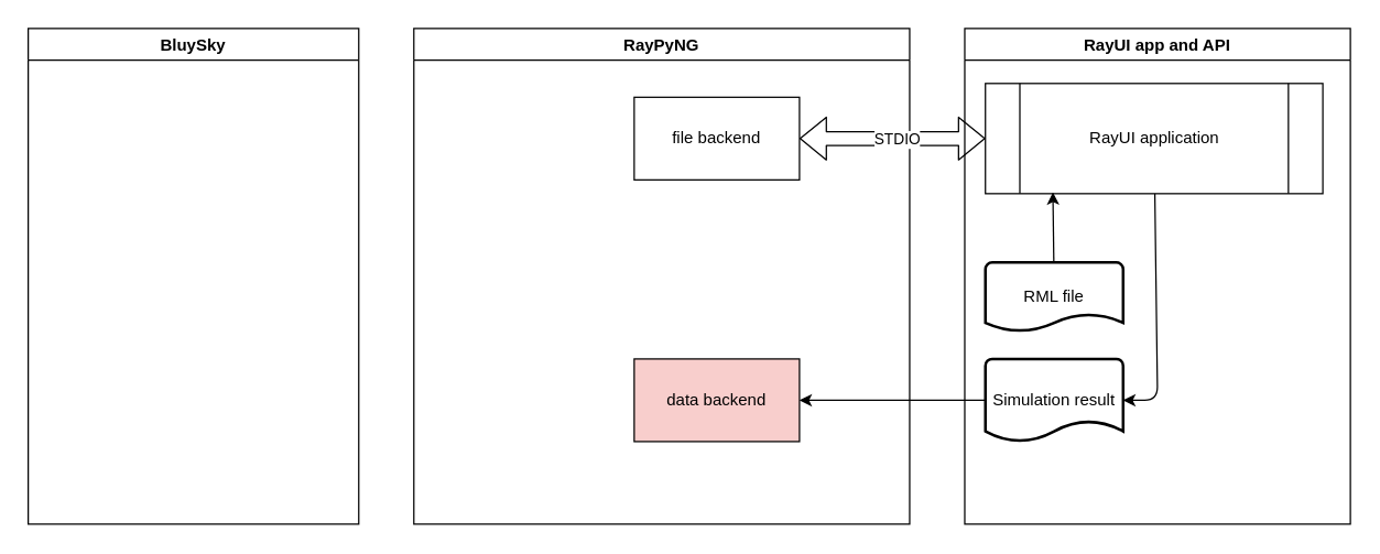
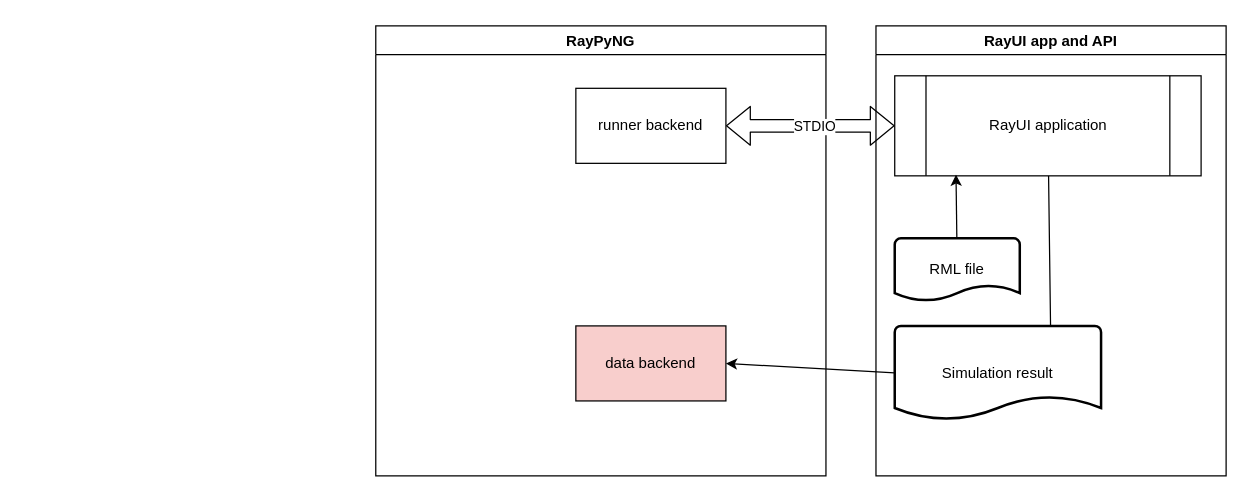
  <mxCell id="0" />
  <mxCell id="1" parent="0" />
  <mxCell id="2" value="RayPyNG" style="swimlane;" vertex="1" parent="1"><mxGeometry x="300" y="20" width="360" height="360" as="geometry" /></mxCell>
- <mxCell id="3" value="file backend" style="rounded=0;whiteSpace=wrap;html=1;" vertex="1" parent="2"><mxGeometry x="160" y="50" width="120" height="60" as="geometry" /></mxCell>
+ <mxCell id="3" value="runner backend" style="rounded=0;whiteSpace=wrap;html=1;" vertex="1" parent="2"><mxGeometry x="160" y="50" width="120" height="60" as="geometry" /></mxCell>
  <mxCell id="4" value="data backend" style="rounded=0;whiteSpace=wrap;html=1;fillColor=#f8cecc;" vertex="1" parent="2"><mxGeometry x="160" y="240" width="120" height="60" as="geometry" /></mxCell>
  <mxCell id="5" value="RayUI app and API" style="swimlane;" vertex="1" parent="1"><mxGeometry x="700" y="20" width="280" height="360" as="geometry" /></mxCell>
  <mxCell id="6" style="edgeStyle=none;html=1;entryX=1;entryY=0.5;entryDx=0;entryDy=0;entryPerimeter=0;" edge="1" parent="5" source="7" target="10"><mxGeometry relative="1" as="geometry"><Array as="points"><mxPoint x="140" y="270" /></Array></mxGeometry></mxCell>
  <mxCell id="7" value="RayUI application" style="shape=process;whiteSpace=wrap;html=1;backgroundOutline=1;" vertex="1" parent="5"><mxGeometry x="15" y="40" width="245" height="80" as="geometry" /></mxCell>
  <mxCell id="8" style="edgeStyle=none;html=1;entryX=0.2;entryY=0.988;entryDx=0;entryDy=0;entryPerimeter=0;" edge="1" parent="5" source="9" target="7"><mxGeometry relative="1" as="geometry" /></mxCell>
  <mxCell id="9" value="RML file" style="strokeWidth=2;html=1;shape=mxgraph.flowchart.document2;whiteSpace=wrap;size=0.25;" vertex="1" parent="5"><mxGeometry x="15" y="170" width="100" height="50" as="geometry" /></mxCell>
- <mxCell id="10" value="Simulation result" style="strokeWidth=2;html=1;shape=mxgraph.flowchart.document2;whiteSpace=wrap;size=0.25;" vertex="1" parent="5"><mxGeometry x="15" y="240" width="100" height="60" as="geometry" /></mxCell>
- <mxCell id="11" value="BluySky" style="swimlane;" vertex="1" parent="1"><mxGeometry x="20" y="20" width="240" height="360" as="geometry" /></mxCell>
+ <mxCell id="10" value="Simulation result" style="strokeWidth=2;html=1;shape=mxgraph.flowchart.document2;whiteSpace=wrap;size=0.25;" vertex="1" parent="5"><mxGeometry x="15" y="240" width="165" height="75" as="geometry" /></mxCell>
  <mxCell id="12" value="" style="shape=flexArrow;endArrow=classic;startArrow=classic;html=1;entryX=0;entryY=0.5;entryDx=0;entryDy=0;exitX=1;exitY=0.5;exitDx=0;exitDy=0;" edge="1" parent="1" source="3" target="7"><mxGeometry width="100" height="100" relative="1" as="geometry"><mxPoint x="620" y="180" as="sourcePoint" /><mxPoint x="720" y="80" as="targetPoint" /></mxGeometry></mxCell>
  <mxCell id="13" value="STDIO" style="edgeLabel;html=1;align=center;verticalAlign=middle;resizable=0;points=[];" vertex="1" connectable="0" parent="12"><mxGeometry x="-0.263" y="2" relative="1" as="geometry"><mxPoint x="20" y="2" as="offset" /></mxGeometry></mxCell>
  <mxCell id="14" style="edgeStyle=none;html=1;exitX=0;exitY=0.5;exitDx=0;exitDy=0;exitPerimeter=0;entryX=1;entryY=0.5;entryDx=0;entryDy=0;" edge="1" parent="1" source="10" target="4"><mxGeometry relative="1" as="geometry" /></mxCell>
